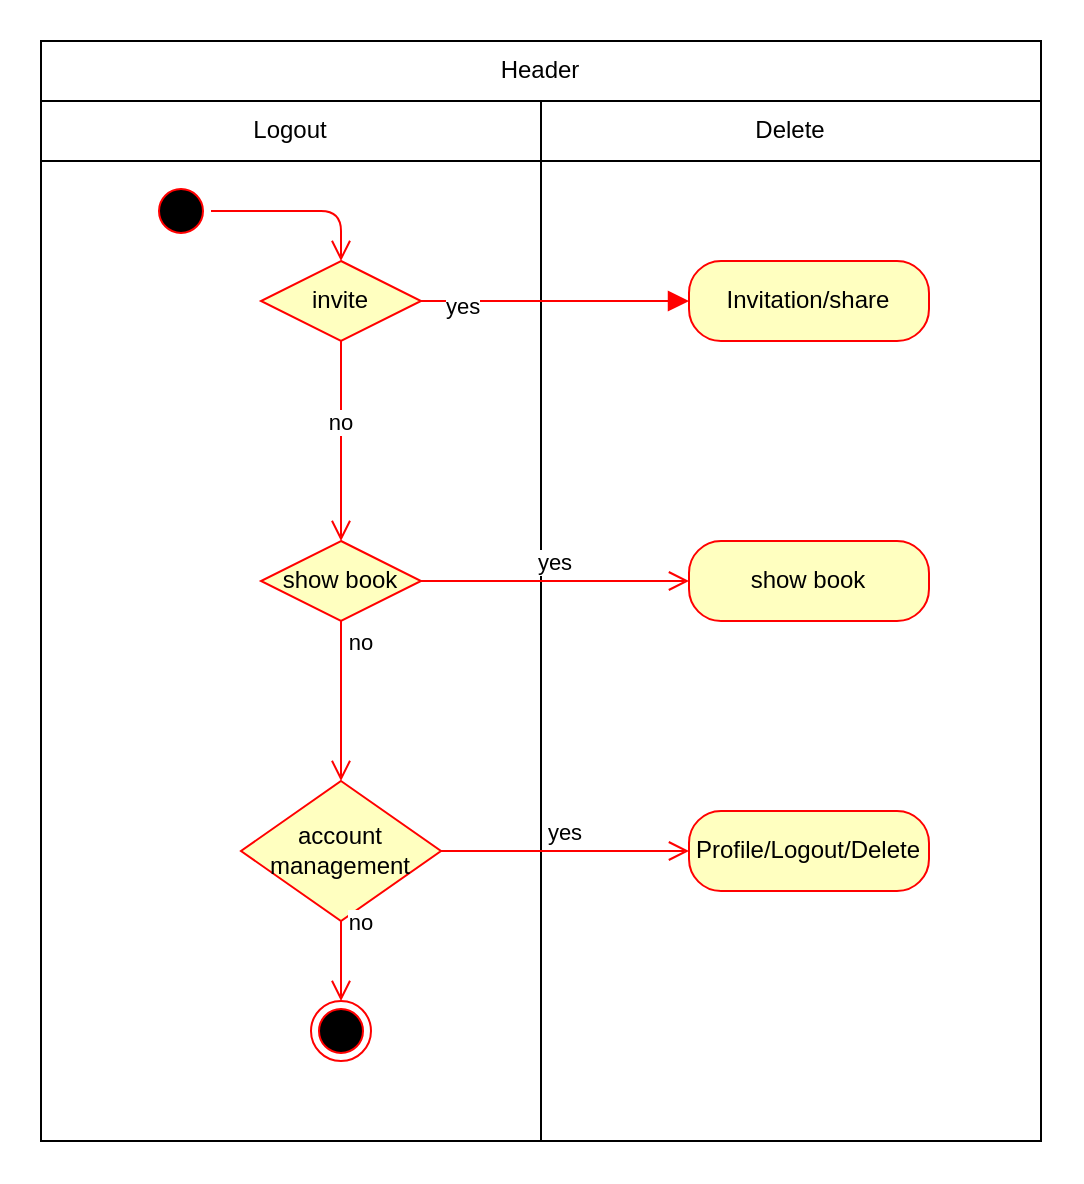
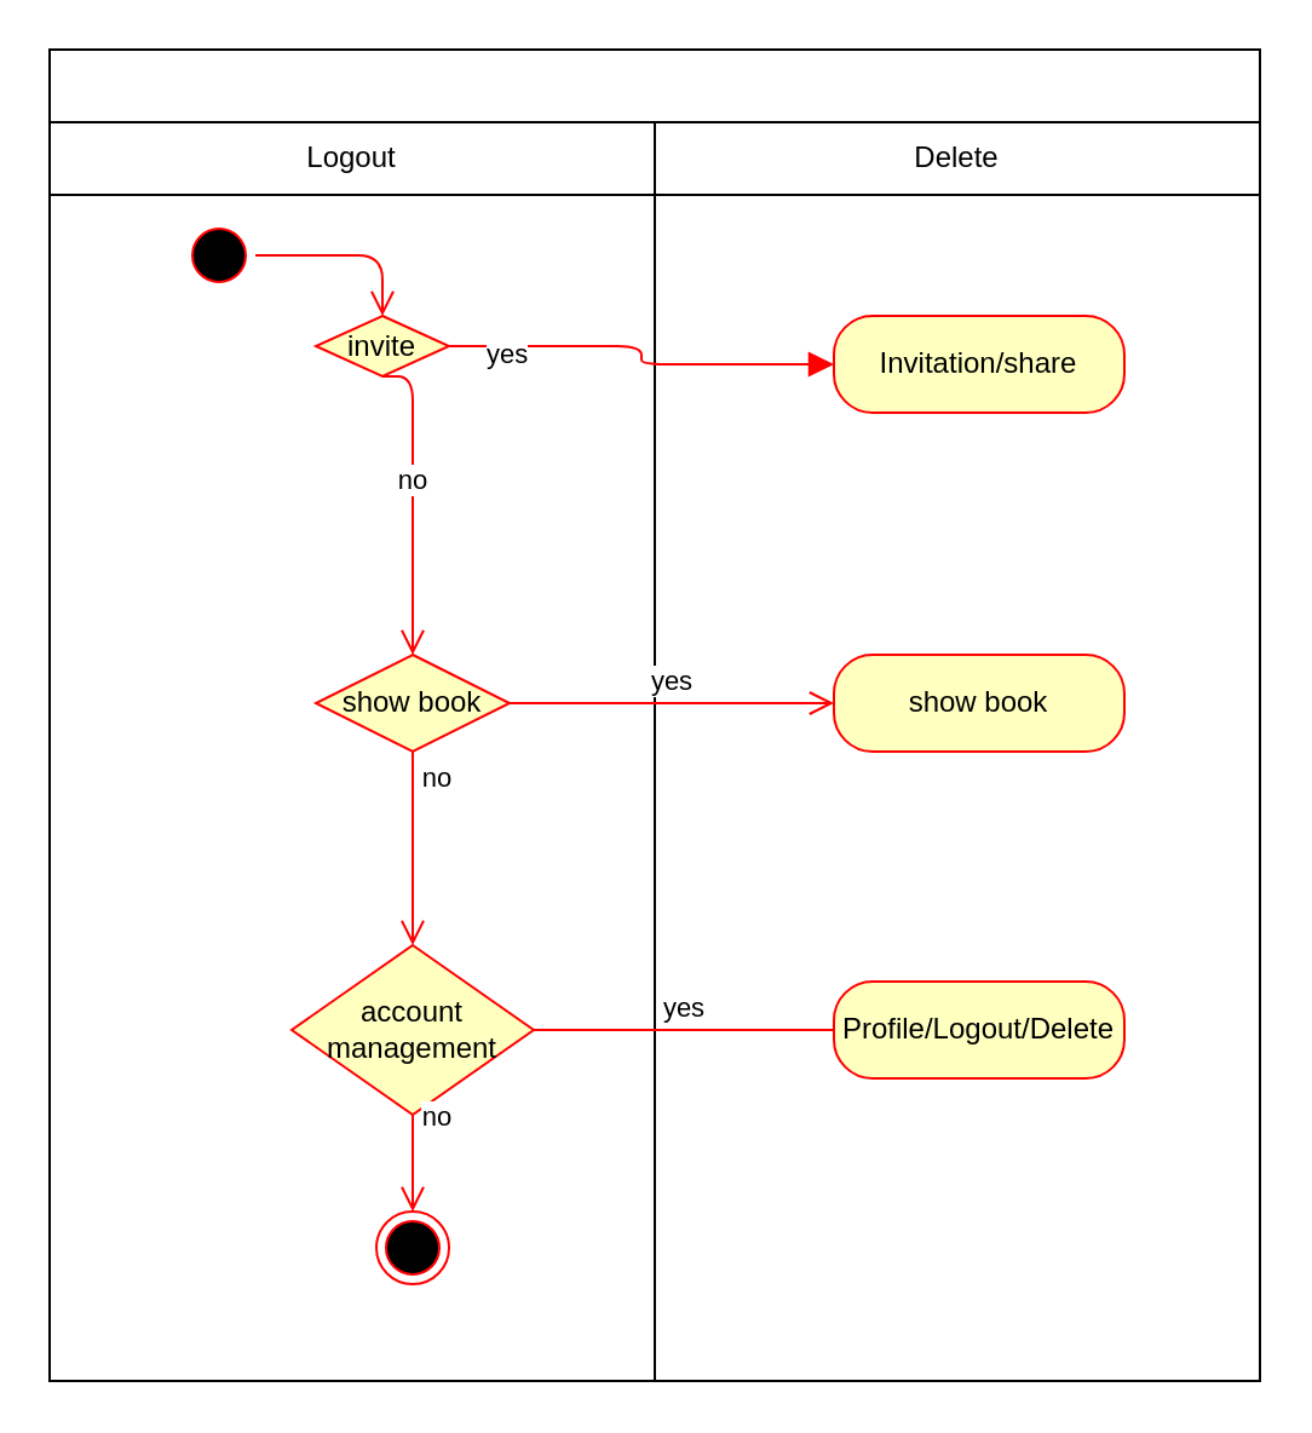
  <mxCell id="0" />
  <mxCell id="1" parent="0" />
  <mxCell id="2" value="" style="rounded=0;whiteSpace=wrap;html=1;" vertex="1" parent="1"><mxGeometry x="20" y="20" width="500" height="550" as="geometry" /></mxCell>
- <mxCell id="3" value="Header" style="rounded=0;whiteSpace=wrap;html=1;" vertex="1" parent="1"><mxGeometry x="20" y="20" width="500" height="30" as="geometry" /></mxCell>
  <mxCell id="4" value="Logout" style="rounded=0;whiteSpace=wrap;html=1;" vertex="1" parent="1"><mxGeometry x="20" y="50" width="250" height="30" as="geometry" /></mxCell>
  <mxCell id="5" value="Delete" style="rounded=0;whiteSpace=wrap;html=1;" vertex="1" parent="1"><mxGeometry x="270" y="50" width="250" height="30" as="geometry" /></mxCell>
  <mxCell id="6" value="" style="endArrow=none;html=1;exitX=0.5;exitY=1;exitDx=0;exitDy=0;entryX=0;entryY=1;entryDx=0;entryDy=0;" edge="1" parent="1" source="2" target="5"><mxGeometry width="50" height="50" relative="1" as="geometry"><mxPoint x="269" y="577" as="sourcePoint" /><mxPoint x="269" y="70" as="targetPoint" /></mxGeometry></mxCell>
  <mxCell id="7" value="" style="ellipse;html=1;shape=startState;fillColor=#000000;strokeColor=#ff0000;" vertex="1" parent="1"><mxGeometry x="75" y="90" width="30" height="30" as="geometry" /></mxCell>
  <mxCell id="8" value="" style="edgeStyle=orthogonalEdgeStyle;html=1;verticalAlign=bottom;endArrow=open;endSize=8;strokeColor=#ff0000;entryX=0.5;entryY=0;entryDx=0;entryDy=0;" edge="1" parent="1" source="7" target="9"><mxGeometry relative="1" as="geometry"><mxPoint x="145" y="180" as="targetPoint" /></mxGeometry></mxCell>
- <mxCell id="9" value="invite" style="rhombus;whiteSpace=wrap;html=1;fillColor=#ffffc0;strokeColor=#ff0000;" vertex="1" parent="1"><mxGeometry x="130" y="130" width="80" height="40" as="geometry" /></mxCell>
+ <mxCell id="9" value="invite" style="rhombus;whiteSpace=wrap;html=1;fillColor=#ffffc0;strokeColor=#ff0000;" vertex="1" parent="1"><mxGeometry x="130" y="130" width="55" height="25" as="geometry" /></mxCell>
  <mxCell id="10" value="yes" style="edgeStyle=orthogonalEdgeStyle;html=1;align=left;verticalAlign=top;endArrow=block;endSize=8;strokeColor=#ff0000;exitX=1;exitY=0.5;exitDx=0;exitDy=0;entryX=0;entryY=0.5;entryDx=0;entryDy=0;" edge="1" parent="1" source="9" target="16"><mxGeometry x="-0.833" y="10" relative="1" as="geometry"><mxPoint x="140" y="250" as="targetPoint" /><Array as="points" /><mxPoint as="offset" /></mxGeometry></mxCell>
  <mxCell id="11" value="" style="ellipse;html=1;shape=endState;fillColor=#000000;strokeColor=#ff0000;" vertex="1" parent="1"><mxGeometry x="155" y="500" width="30" height="30" as="geometry" /></mxCell>
  <mxCell id="12" value="show book" style="rhombus;whiteSpace=wrap;html=1;fillColor=#ffffc0;strokeColor=#ff0000;" vertex="1" parent="1"><mxGeometry x="130" y="270" width="80" height="40" as="geometry" /></mxCell>
  <mxCell id="13" value="show book" style="rounded=1;whiteSpace=wrap;html=1;arcSize=40;fontColor=#000000;fillColor=#ffffc0;strokeColor=#ff0000;" vertex="1" parent="1"><mxGeometry x="344" y="270" width="120" height="40" as="geometry" /></mxCell>
  <mxCell id="14" value="yes" style="edgeStyle=orthogonalEdgeStyle;html=1;verticalAlign=bottom;endArrow=open;endSize=8;strokeColor=#ff0000;exitX=1;exitY=0.5;exitDx=0;exitDy=0;entryX=0;entryY=0.5;entryDx=0;entryDy=0;" edge="1" parent="1" source="12" target="13"><mxGeometry relative="1" as="geometry"><mxPoint x="410" y="540" as="targetPoint" /></mxGeometry></mxCell>
  <mxCell id="15" value="no" style="edgeStyle=orthogonalEdgeStyle;html=1;verticalAlign=bottom;endArrow=open;endSize=8;strokeColor=#ff0000;exitX=0.5;exitY=1;exitDx=0;exitDy=0;entryX=0.5;entryY=0;entryDx=0;entryDy=0;" edge="1" parent="1" source="12" target="18"><mxGeometry x="-0.5" y="10" relative="1" as="geometry"><mxPoint x="90" y="640" as="targetPoint" /><mxPoint x="140" y="400" as="sourcePoint" /><mxPoint as="offset" /></mxGeometry></mxCell>
  <mxCell id="16" value="Invitation/share" style="rounded=1;whiteSpace=wrap;html=1;arcSize=40;fontColor=#000000;fillColor=#ffffc0;strokeColor=#ff0000;" vertex="1" parent="1"><mxGeometry x="344" y="130" width="120" height="40" as="geometry" /></mxCell>
  <mxCell id="17" value="no" style="edgeStyle=orthogonalEdgeStyle;html=1;verticalAlign=bottom;endArrow=open;endSize=8;strokeColor=#ff0000;exitX=0.5;exitY=1;exitDx=0;exitDy=0;entryX=0.5;entryY=0;entryDx=0;entryDy=0;" edge="1" parent="1" source="9" target="12"><mxGeometry relative="1" as="geometry"><mxPoint x="60" y="370" as="targetPoint" /><mxPoint x="115" y="115" as="sourcePoint" /><Array as="points"><mxPoint x="170" y="250" /><mxPoint x="170" y="250" /></Array></mxGeometry></mxCell>
  <mxCell id="18" value="account&lt;br&gt;management" style="rhombus;whiteSpace=wrap;html=1;fillColor=#ffffc0;strokeColor=#ff0000;" vertex="1" parent="1"><mxGeometry x="120" y="390" width="100" height="70" as="geometry" /></mxCell>
  <mxCell id="19" value="no" style="edgeStyle=orthogonalEdgeStyle;html=1;verticalAlign=bottom;endArrow=open;endSize=8;strokeColor=#ff0000;exitX=0.5;exitY=1;exitDx=0;exitDy=0;entryX=0.5;entryY=0;entryDx=0;entryDy=0;" edge="1" parent="1" source="18" target="11"><mxGeometry x="-0.5" y="10" relative="1" as="geometry"><mxPoint x="180" y="400" as="targetPoint" /><mxPoint x="180" y="320" as="sourcePoint" /><mxPoint as="offset" /></mxGeometry></mxCell>
  <mxCell id="20" value="Profile/Logout/Delete" style="rounded=1;whiteSpace=wrap;html=1;arcSize=40;fontColor=#000000;fillColor=#ffffc0;strokeColor=#ff0000;" vertex="1" parent="1"><mxGeometry x="344" y="405" width="120" height="40" as="geometry" /></mxCell>
- <mxCell id="21" value="yes" style="edgeStyle=orthogonalEdgeStyle;html=1;verticalAlign=bottom;endArrow=open;endSize=8;strokeColor=#ff0000;exitX=1;exitY=0.5;exitDx=0;exitDy=0;entryX=0;entryY=0.5;entryDx=0;entryDy=0;" edge="1" parent="1" source="18" target="20"><mxGeometry relative="1" as="geometry"><mxPoint x="354" y="300" as="targetPoint" /><mxPoint x="220" y="300" as="sourcePoint" /></mxGeometry></mxCell>
+ <mxCell id="21" value="yes" style="edgeStyle=orthogonalEdgeStyle;html=1;verticalAlign=bottom;endArrow=none;endSize=8;strokeColor=#ff0000;exitX=1;exitY=0.5;exitDx=0;exitDy=0;entryX=0;entryY=0.5;entryDx=0;entryDy=0;" edge="1" parent="1" source="18" target="20"><mxGeometry relative="1" as="geometry"><mxPoint x="354" y="300" as="targetPoint" /><mxPoint x="220" y="300" as="sourcePoint" /></mxGeometry></mxCell>
